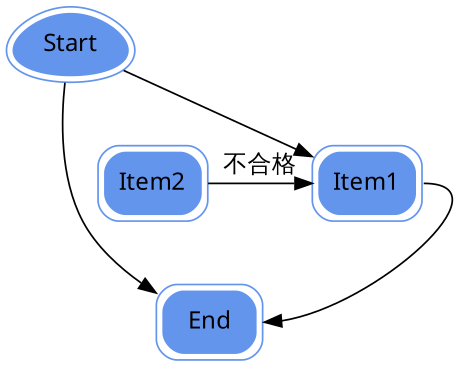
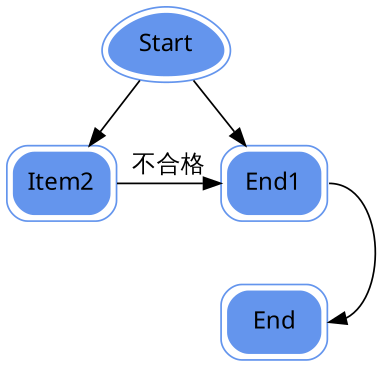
  digraph {
    fontname="Vera Sans YuanTi"
    node [color="#6495ED" fontname="Vera Sans YuanTi" peripheries=2 shape=box style="rounded,filled"]
    edge [fontname="Vera Sans YuanTi"]
-   Item1
+   Item1 [label=End1]
    Item2
    End
    Start [shape=egg]
    subgraph sub_1 {
      rank=same
      Item1
      Item2
    }
    Item1 -> End [headport=e tailport=e]
    Item2 -> Item1 [label="不合格"]
    Start -> Item1
-   Start -> End
+   Start -> Item2
  }
